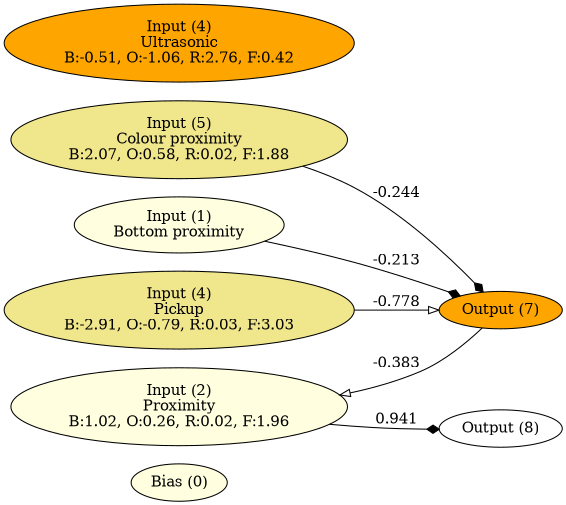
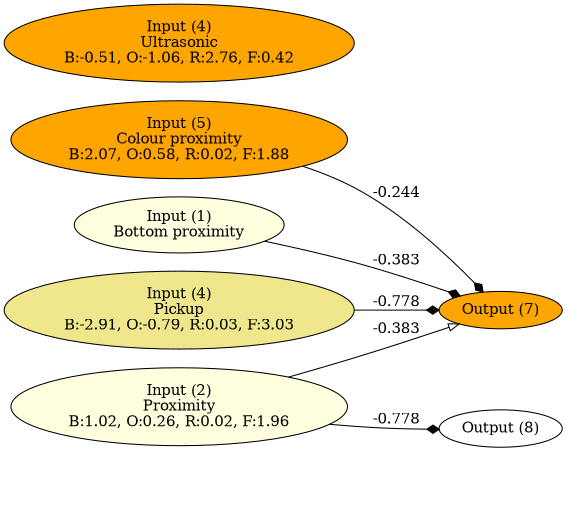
  digraph {
    rankdir=LR
    node [fillcolor=lightyellow style=filled]
    edge [arrowhead=diamond]
-   n1 [label="Bias (0)"]
    n2 [label="Input (1)\nBottom proximity"]
    n3 [label="Input (2)\nProximity\nB:1.02, O:0.26, R:0.02, F:1.96"]
    n4 [fillcolor=orange label="Input (4)\nUltrasonic\nB:-0.51, O:-1.06, R:2.76, F:0.42"]
    n5 [fillcolor=khaki label="Input (4)\nPickup\nB:-2.91, O:-0.79, R:0.03, F:3.03"]
-   n6 [fillcolor=khaki label="Input (5)\nColour proximity\nB:2.07, O:0.58, R:0.02, F:1.88"]
+   n6 [fillcolor=orange label="Input (5)\nColour proximity\nB:2.07, O:0.58, R:0.02, F:1.88"]
    n7 [fillcolor=orange label="Output (7)"]
    n8 [fillcolor=white label="Output (8)"]
    subgraph sub_1 {
      rank=same
-     n1
      n2
      n3
      n4
      n5
      n6
    }
    subgraph sub_2 {
      rank=same
      n7
      n8
    }
-   n2 -> n7 [label=-0.213]
-   n7 -> n3 [arrowhead=onormal label=-0.383]
-   n3 -> n8 [label=0.941]
-   n5 -> n7 [arrowhead=onormal label=-0.778]
+   n2 -> n7 [label=-0.383]
+   n3 -> n7 [arrowhead=onormal label=-0.383]
+   n3 -> n8 [label=-0.778]
+   n5 -> n7 [label=-0.778]
    n6 -> n7 [label=-0.244]
  }
